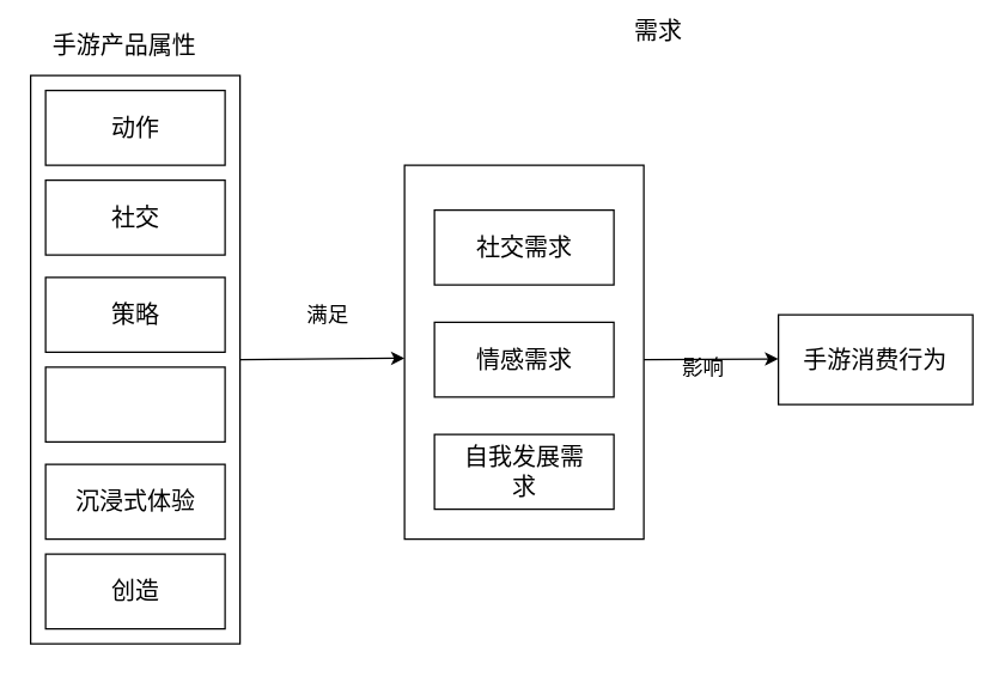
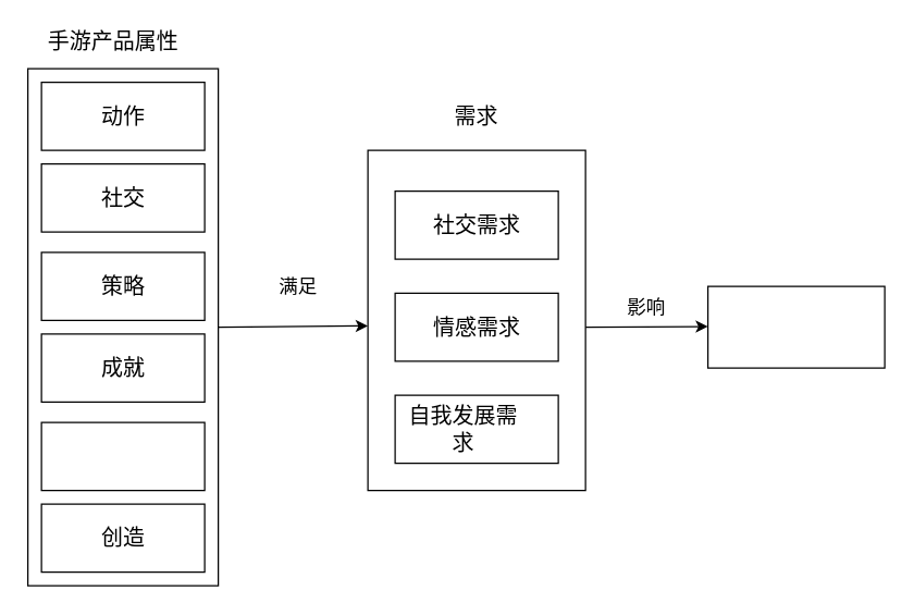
  <mxCell id="0" />
  <mxCell id="1" parent="0" />
  <mxCell id="2" value="" style="rounded=0;whiteSpace=wrap;html=1;" vertex="1" parent="1"><mxGeometry x="520" y="210" width="130" height="60" as="geometry" /></mxCell>
- <mxCell id="3" value="&lt;font style=&quot;font-size: 16px&quot;&gt;手游消费行为&lt;/font&gt;" style="text;html=1;strokeColor=none;fillColor=none;align=center;verticalAlign=middle;whiteSpace=wrap;rounded=0;" vertex="1" parent="1"><mxGeometry x="535" y="215" width="100" height="50" as="geometry" /></mxCell>
  <mxCell id="4" value="" style="endArrow=classic;html=1;" edge="1" parent="1"><mxGeometry width="50" height="50" relative="1" as="geometry"><mxPoint x="430" y="240" as="sourcePoint" /><mxPoint x="520" y="239.5" as="targetPoint" /><Array as="points" /></mxGeometry></mxCell>
- <mxCell id="5" value="&lt;font style=&quot;font-size: 14px&quot;&gt;影响&lt;/font&gt;" style="text;html=1;strokeColor=none;fillColor=none;align=center;verticalAlign=middle;whiteSpace=wrap;rounded=0;" vertex="1" parent="1"><mxGeometry x="445" y="230" width="50" height="30" as="geometry" /></mxCell>
+ <mxCell id="5" value="&lt;font style=&quot;font-size: 14px&quot;&gt;影响&lt;/font&gt;" style="text;html=1;strokeColor=none;fillColor=none;align=center;verticalAlign=middle;whiteSpace=wrap;rounded=0;" vertex="1" parent="1"><mxGeometry x="450" y="210" width="50" height="30" as="geometry" /></mxCell>
  <mxCell id="6" value="" style="rounded=0;whiteSpace=wrap;html=1;" vertex="1" parent="1"><mxGeometry x="270" y="110" width="160" height="250" as="geometry" /></mxCell>
  <mxCell id="7" value="" style="rounded=0;whiteSpace=wrap;html=1;" vertex="1" parent="1"><mxGeometry x="290" y="140" width="120" height="50" as="geometry" /></mxCell>
  <mxCell id="8" value="" style="rounded=0;whiteSpace=wrap;html=1;" vertex="1" parent="1"><mxGeometry x="290" y="215" width="120" height="50" as="geometry" /></mxCell>
  <mxCell id="9" value="" style="rounded=0;whiteSpace=wrap;html=1;" vertex="1" parent="1"><mxGeometry x="290" y="290" width="120" height="50" as="geometry" /></mxCell>
  <mxCell id="10" value="&lt;font style=&quot;font-size: 16px&quot;&gt;社交需求&lt;/font&gt;" style="text;html=1;strokeColor=none;fillColor=none;align=center;verticalAlign=middle;whiteSpace=wrap;rounded=0;" vertex="1" parent="1"><mxGeometry x="302.5" y="145" width="95" height="40" as="geometry" /></mxCell>
  <mxCell id="11" value="&lt;font style=&quot;font-size: 16px&quot;&gt;情感需求&lt;/font&gt;" style="text;html=1;strokeColor=none;fillColor=none;align=center;verticalAlign=middle;whiteSpace=wrap;rounded=0;" vertex="1" parent="1"><mxGeometry x="302.5" y="220" width="95" height="40" as="geometry" /></mxCell>
- <mxCell id="12" value="&lt;font style=&quot;font-size: 16px&quot;&gt;自我发展需求&lt;/font&gt;" style="text;html=1;strokeColor=none;fillColor=none;align=center;verticalAlign=middle;whiteSpace=wrap;rounded=0;" vertex="1" parent="1"><mxGeometry x="302.5" y="295" width="95" height="40" as="geometry" /></mxCell>
+ <mxCell id="12" value="&lt;font style=&quot;font-size: 16px&quot;&gt;自我发展需求&lt;/font&gt;" style="text;html=1;strokeColor=none;fillColor=none;align=center;verticalAlign=middle;whiteSpace=wrap;rounded=0;" vertex="1" parent="1"><mxGeometry x="292.5" y="295" width="95" height="40" as="geometry" /></mxCell>
  <mxCell id="13" value="" style="rounded=0;whiteSpace=wrap;html=1;" vertex="1" parent="1"><mxGeometry x="20" y="50" width="140" height="380" as="geometry" /></mxCell>
  <mxCell id="14" value="" style="endArrow=classic;html=1;exitX=1;exitY=0.5;exitDx=0;exitDy=0;" edge="1" parent="1" source="13"><mxGeometry width="50" height="50" relative="1" as="geometry"><mxPoint x="180" y="239" as="sourcePoint" /><mxPoint x="270" y="239" as="targetPoint" /><Array as="points" /></mxGeometry></mxCell>
  <mxCell id="15" value="&lt;font style=&quot;font-size: 14px&quot;&gt;满足&lt;/font&gt;" style="text;html=1;strokeColor=none;fillColor=none;align=center;verticalAlign=middle;whiteSpace=wrap;rounded=0;" vertex="1" parent="1"><mxGeometry x="193.5" y="195" width="50" height="30" as="geometry" /></mxCell>
  <mxCell id="16" value="" style="rounded=0;whiteSpace=wrap;html=1;" vertex="1" parent="1"><mxGeometry x="30" y="185" width="120" height="50" as="geometry" /></mxCell>
  <mxCell id="17" value="" style="rounded=0;whiteSpace=wrap;html=1;" vertex="1" parent="1"><mxGeometry x="30" y="60" width="120" height="50" as="geometry" /></mxCell>
  <mxCell id="18" value="" style="rounded=0;whiteSpace=wrap;html=1;" vertex="1" parent="1"><mxGeometry x="30" y="370" width="120" height="50" as="geometry" /></mxCell>
  <mxCell id="19" value="" style="rounded=0;whiteSpace=wrap;html=1;" vertex="1" parent="1"><mxGeometry x="30" y="310" width="120" height="50" as="geometry" /></mxCell>
  <mxCell id="20" value="" style="rounded=0;whiteSpace=wrap;html=1;" vertex="1" parent="1"><mxGeometry x="30" y="120" width="120" height="50" as="geometry" /></mxCell>
  <mxCell id="21" value="" style="rounded=0;whiteSpace=wrap;html=1;" vertex="1" parent="1"><mxGeometry x="30" y="245" width="120" height="50" as="geometry" /></mxCell>
  <mxCell id="22" value="&lt;font style=&quot;font-size: 16px&quot;&gt;手游产品属性&lt;/font&gt;" style="text;html=1;strokeColor=none;fillColor=none;align=center;verticalAlign=middle;whiteSpace=wrap;rounded=0;" vertex="1" parent="1"><mxGeometry x="27.5" y="20" width="110" height="20" as="geometry" /></mxCell>
- <mxCell id="23" value="&lt;font style=&quot;font-size: 16px&quot;&gt;需求&lt;/font&gt;" style="text;html=1;strokeColor=none;fillColor=none;align=center;verticalAlign=middle;whiteSpace=wrap;rounded=0;" vertex="1" parent="1"><mxGeometry x="400" y="5" width="80" height="30" as="geometry" /></mxCell>
+ <mxCell id="23" value="&lt;font style=&quot;font-size: 16px&quot;&gt;需求&lt;/font&gt;" style="text;html=1;strokeColor=none;fillColor=none;align=center;verticalAlign=middle;whiteSpace=wrap;rounded=0;" vertex="1" parent="1"><mxGeometry x="310" y="70" width="80" height="30" as="geometry" /></mxCell>
  <mxCell id="24" value="&lt;font style=&quot;font-size: 16px&quot;&gt;动作&lt;/font&gt;" style="text;html=1;strokeColor=none;fillColor=none;align=center;verticalAlign=middle;whiteSpace=wrap;rounded=0;" vertex="1" parent="1"><mxGeometry x="42.5" y="65" width="95" height="40" as="geometry" /></mxCell>
  <mxCell id="25" value="&lt;font style=&quot;font-size: 16px&quot;&gt;创造&lt;/font&gt;" style="text;html=1;strokeColor=none;fillColor=none;align=center;verticalAlign=middle;whiteSpace=wrap;rounded=0;" vertex="1" parent="1"><mxGeometry x="42.5" y="375" width="95" height="40" as="geometry" /></mxCell>
- <mxCell id="26" value="&lt;font style=&quot;font-size: 16px&quot;&gt;沉浸式体验&lt;/font&gt;" style="text;html=1;strokeColor=none;fillColor=none;align=center;verticalAlign=middle;whiteSpace=wrap;rounded=0;" vertex="1" parent="1"><mxGeometry x="42.5" y="315" width="95" height="40" as="geometry" /></mxCell>
+ <mxCell id="27" value="&lt;font style=&quot;font-size: 16px&quot;&gt;成就&lt;/font&gt;" style="text;html=1;strokeColor=none;fillColor=none;align=center;verticalAlign=middle;whiteSpace=wrap;rounded=0;" vertex="1" parent="1"><mxGeometry x="42.5" y="250" width="95" height="40" as="geometry" /></mxCell>
  <mxCell id="28" value="&lt;font style=&quot;font-size: 16px&quot;&gt;策略&lt;/font&gt;" style="text;html=1;strokeColor=none;fillColor=none;align=center;verticalAlign=middle;whiteSpace=wrap;rounded=0;" vertex="1" parent="1"><mxGeometry x="42.5" y="190" width="95" height="40" as="geometry" /></mxCell>
  <mxCell id="29" value="&lt;font style=&quot;font-size: 16px&quot;&gt;社交&lt;/font&gt;" style="text;html=1;strokeColor=none;fillColor=none;align=center;verticalAlign=middle;whiteSpace=wrap;rounded=0;" vertex="1" parent="1"><mxGeometry x="42.5" y="125" width="95" height="40" as="geometry" /></mxCell>
